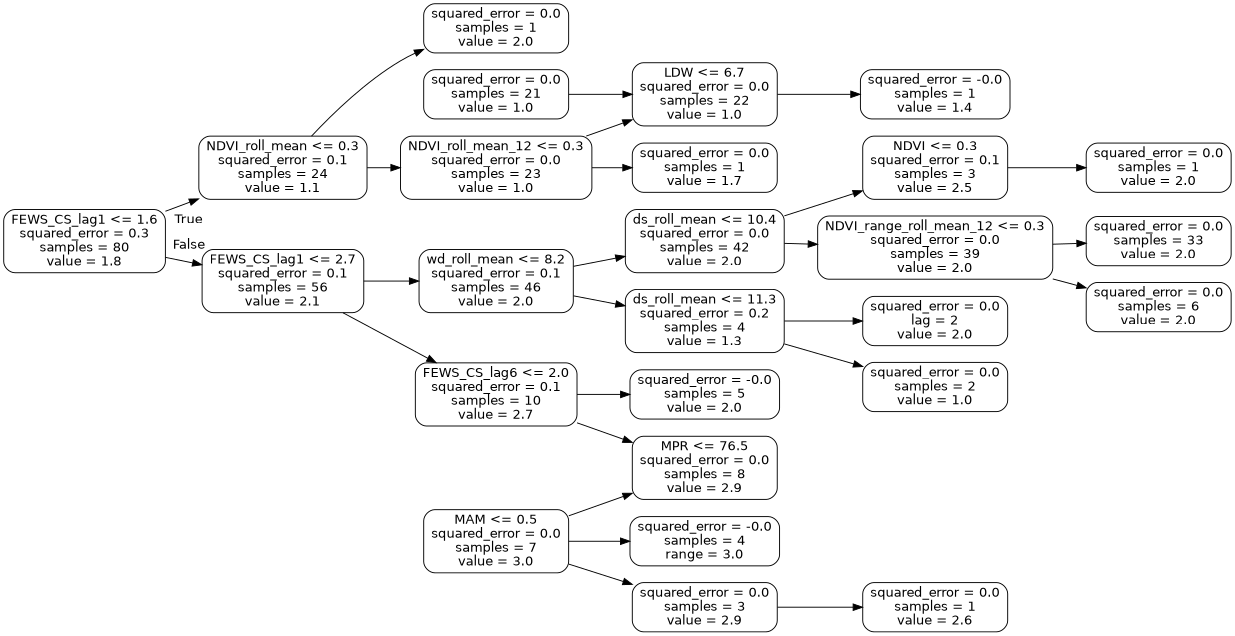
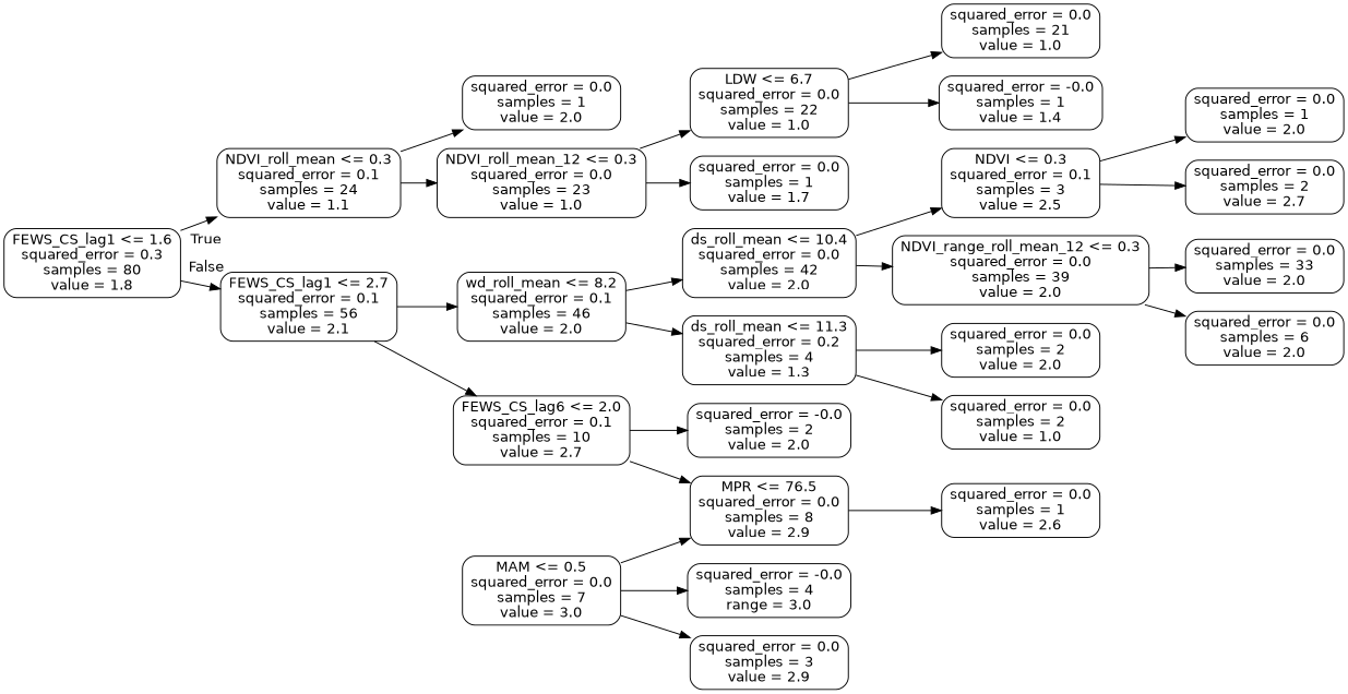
  digraph {
    rankdir=LR
    node [color=black fontname=helvetica shape=box style=rounded]
    edge [fontname=helvetica]
    n1 [label="FEWS_CS_lag1 <= 1.6\nsquared_error = 0.3\nsamples = 80\nvalue = 1.8"]
    n2 [label="NDVI_roll_mean <= 0.3\nsquared_error = 0.1\nsamples = 24\nvalue = 1.1"]
    n3 [label="FEWS_CS_lag1 <= 2.7\nsquared_error = 0.1\nsamples = 56\nvalue = 2.1"]
    n4 [label="squared_error = 0.0\nsamples = 1\nvalue = 2.0"]
    n5 [label="NDVI_roll_mean_12 <= 0.3\nsquared_error = 0.0\nsamples = 23\nvalue = 1.0"]
    n6 [label="wd_roll_mean <= 8.2\nsquared_error = 0.1\nsamples = 46\nvalue = 2.0"]
    n7 [label="FEWS_CS_lag6 <= 2.0\nsquared_error = 0.1\nsamples = 10\nvalue = 2.7"]
    n8 [label="LDW <= 6.7\nsquared_error = 0.0\nsamples = 22\nvalue = 1.0"]
    n9 [label="squared_error = 0.0\nsamples = 1\nvalue = 1.7"]
    n10 [label="squared_error = 0.0\nsamples = 21\nvalue = 1.0"]
    n11 [label="squared_error = -0.0\nsamples = 1\nvalue = 1.4"]
    n12 [label="ds_roll_mean <= 10.4\nsquared_error = 0.0\nsamples = 42\nvalue = 2.0"]
    n13 [label="ds_roll_mean <= 11.3\nsquared_error = 0.2\nsamples = 4\nvalue = 1.3"]
    n14 [label="MPR <= 76.5\nsquared_error = 0.0\nsamples = 8\nvalue = 2.9"]
-   n15 [label="squared_error = -0.0\nsamples = 5\nvalue = 2.0"]
+   n15 [label="squared_error = -0.0\nsamples = 2\nvalue = 2.0"]
    n16 [label="NDVI <= 0.3\nsquared_error = 0.1\nsamples = 3\nvalue = 2.5"]
    n17 [label="NDVI_range_roll_mean_12 <= 0.3\nsquared_error = 0.0\nsamples = 39\nvalue = 2.0"]
-   n18 [label="squared_error = 0.0\nlag = 2\nvalue = 2.0"]
+   n18 [label="squared_error = 0.0\nsamples = 2\nvalue = 2.0"]
    n19 [label="squared_error = 0.0\nsamples = 2\nvalue = 1.0"]
    n20 [label="squared_error = 0.0\nsamples = 1\nvalue = 2.0"]
+   n21 [label="squared_error = 0.0\nsamples = 2\nvalue = 2.7"]
    n22 [label="squared_error = 0.0\nsamples = 33\nvalue = 2.0"]
    n23 [label="squared_error = 0.0\nsamples = 6\nvalue = 2.0"]
    n24 [label="squared_error = 0.0\nsamples = 1\nvalue = 2.6"]
    n25 [label="MAM <= 0.5\nsquared_error = 0.0\nsamples = 7\nvalue = 3.0"]
    n26 [label="squared_error = -0.0\nsamples = 4\nrange = 3.0"]
    n27 [label="squared_error = 0.0\nsamples = 3\nvalue = 2.9"]
    n1 -> n2 [headlabel=True labelangle=45 labeldistance=2.5]
    n1 -> n3 [headlabel=False labelangle=-45 labeldistance=2.5]
    n2 -> n4
    n2 -> n5
    n3 -> n6
    n3 -> n7
    n5 -> n8
    n5 -> n9
    n6 -> n12
    n6 -> n13
    n7 -> n14
    n7 -> n15
-   n10 -> n8
+   n8 -> n10
    n8 -> n11
    n12 -> n16
    n12 -> n17
    n13 -> n18
    n13 -> n19
-   n27 -> n24
+   n14 -> n24
    n16 -> n20
+   n16 -> n21
    n17 -> n22
    n17 -> n23
    n25 -> n14
    n25 -> n26
    n25 -> n27
  }
